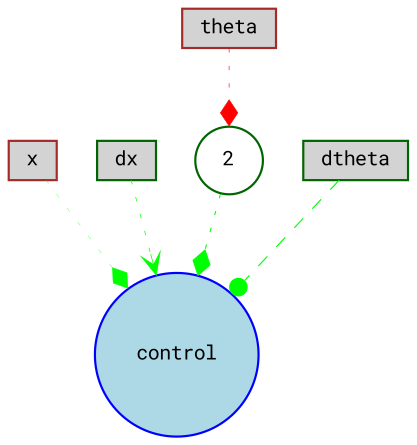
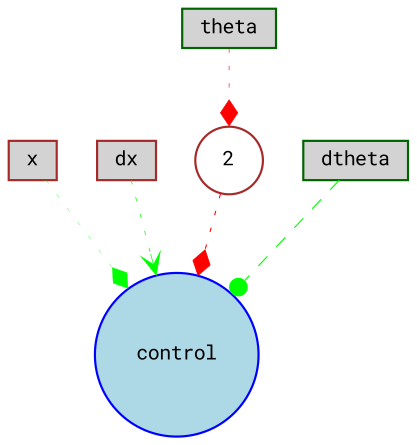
  digraph {
    fontname="Roboto Mono"
    node [color=darkgreen fillcolor=lightgray fontname="Roboto Mono" fontsize=9 shape=box style=filled]
    edge [arrowhead=diamond color=green fontname="Roboto Mono" style=dotted]
    x [color=brown height=0.2 width=0.2]
    control [color=blue fillcolor=lightblue height=0.2 shape=circle width=0.2]
-   dx [height=0.2 width=0.2]
-   theta [color=brown height=0.2 width=0.2]
-   2 [fillcolor=white height=0.2 shape=circle width=0.2]
+   dx [color=brown height=0.2 width=0.2]
+   theta [height=0.2 width=0.2]
+   2 [color=brown fillcolor=white height=0.2 shape=circle width=0.2]
    dtheta [height=0.2 width=0.2]
    x -> control [penwidth=0.14458932373545685]
    dx -> control [arrowhead=vee penwidth=0.3215177260674532]
    theta -> 2 [color=red penwidth=0.2861371486552765]
-   2 -> control [penwidth=0.4935151044454198]
+   2 -> control [color=red penwidth=0.4935151044454198]
    dtheta -> control [arrowhead=dot penwidth=0.5182033595094854 style=dashed]
  }
